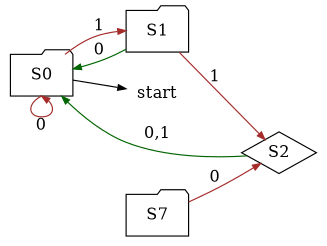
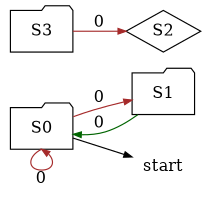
  digraph {
    beautify=true
    rankdir=LR
    node [shape=folder]
    edge [arrowsize=0.7 color=brown]
    S0
    S1
    start [color=white]
    S2 [shape=diamond]
-   S3 [label=S7]
+   S3
    S0 -> S0 [headport=s label=0 tailport=s]
-   S0 -> S1 [label=1]
+   S0 -> S1 [label=0]
    S0 -> start [color=black]
    S1 -> S0 [color=darkgreen label=0]
-   S1 -> S2 [label=1]
-   S2 -> S0 [color=darkgreen label="0,1"]
    S3 -> S2 [label=0]
  }
